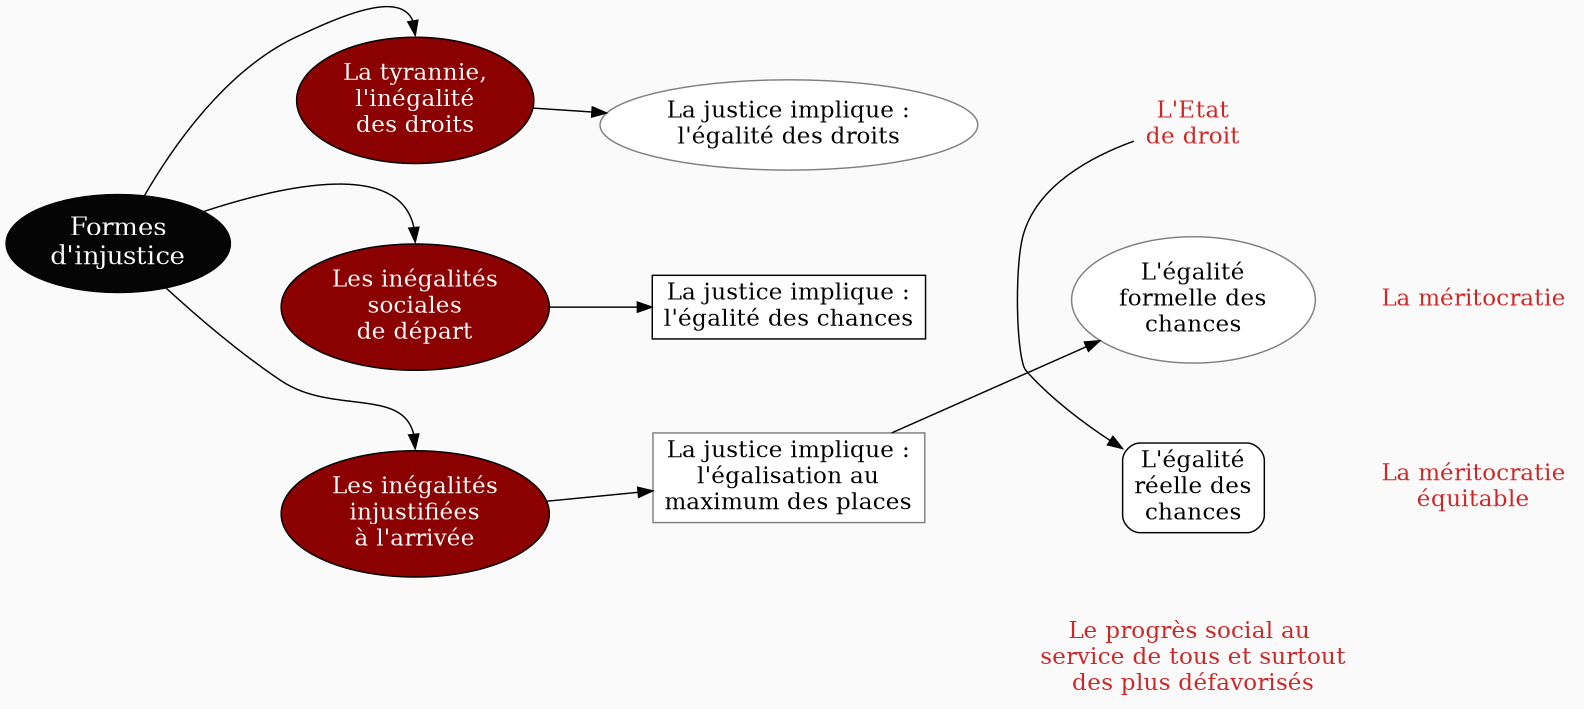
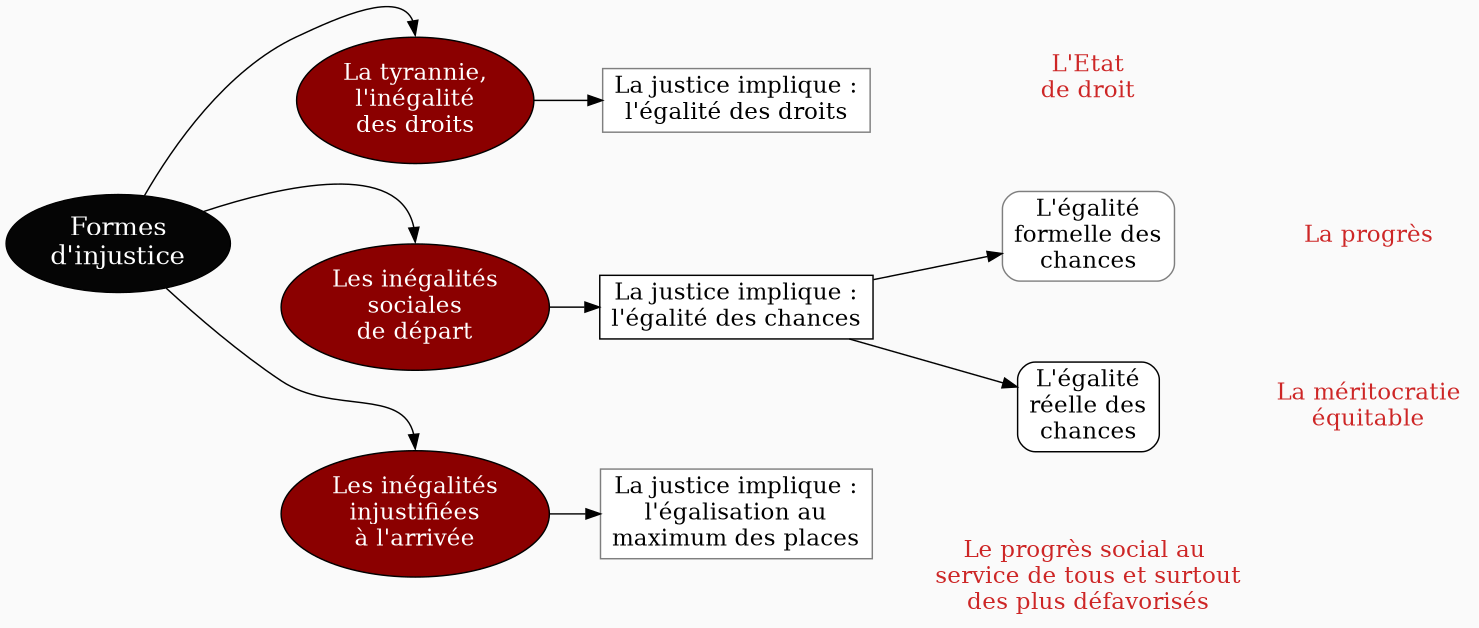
  digraph {
    bgcolor=grey98
    nodesep=0.2
    rankdir=LR
    ranksep=0.1
    splines=true
    style=filled
    node [fillcolor=white fontcolor=black fontsize=16 style=filled color=grey50 shape=box]
    edge [minlen=4 style=invis]
    n1 [fillcolor=red4 fontcolor=white label="La tyrannie,\nl'inégalité\ndes droits" color="" shape=""]
    n2 [fillcolor=red4 fontcolor=white label="Les inégalités\nsociales\nde départ" color="" shape=""]
    n3 [fillcolor=red4 fontcolor=white label="Les inégalités\ninjustifiées\nà l'arrivée" color="" shape=""]
-   n4 [label="La justice implique :\nl'égalité des droits" shape=ellipse]
+   n4 [label="La justice implique :\nl'égalité des droits"]
    n5 [color=black label="La justice implique :\nl'égalité des chances"]
    n6 [label="La justice implique :\nl'égalisation au\nmaximum des places"]
-   n7 [label="L'égalité\nformelle des\nchances" shape=ellipse style="filled,rounded"]
+   n7 [label="L'égalité\nformelle des\nchances" style="filled,rounded"]
    n8 [color=black label="L'égalité\nréelle des\nchances" style="filled,rounded"]
    n9 [fillcolor=grey98 fontcolor=firebrick3 label="Le progrès social au \nservice de tous et surtout\ndes plus défavorisés" shape=plaintext style="filled,rounded"]
    n10 [fillcolor=grey98 fontcolor=firebrick3 label="L'Etat\nde droit" shape=plaintext style="filled,rounded"]
-   n11 [fillcolor=grey98 fontcolor=firebrick3 label="La méritocratie" shape=plaintext style="filled,rounded"]
+   n11 [fillcolor=grey98 fontcolor=firebrick3 label="La progrès" shape=plaintext style="filled,rounded"]
    n12 [fillcolor=grey98 fontcolor=firebrick3 label="La méritocratie\néquitable" shape=plaintext style="filled,rounded"]
    n13 [fillcolor=grey2 fontcolor=white fontsize=18 label="Formes\nd'injustice" color="" shape=""]
    subgraph sub_1 {
      rank=same
      n1
      n2
      n3
    }
    subgraph sub_2 {
      rank=same
      n4
      n5
      n6
    }
    subgraph sub_3 {
      rank=same
      n7
      n8
      n9
      n10
    }
    n1 -> n2
    n1 -> n4 [style=""]
    n2 -> n3
    n2 -> n5 [style=""]
    n3 -> n6 [style=""]
    n4 -> n5
    n4 -> n10 [minlen=1]
    n5 -> n6
-   n6 -> n7 [style=""]
-   n10 -> n8 [style=""]
+   n5 -> n7 [style=""]
+   n5 -> n8 [style=""]
    n6 -> n9 [minlen=1]
    n7 -> n8
    n7 -> n11 [minlen=1]
    n8 -> n9
    n8 -> n12 [minlen=1]
    n10 -> n7
    n13 -> n1 [headport=n style=""]
    n13 -> n2 [headport=n style=""]
    n13 -> n3 [headport=n style=""]
  }
